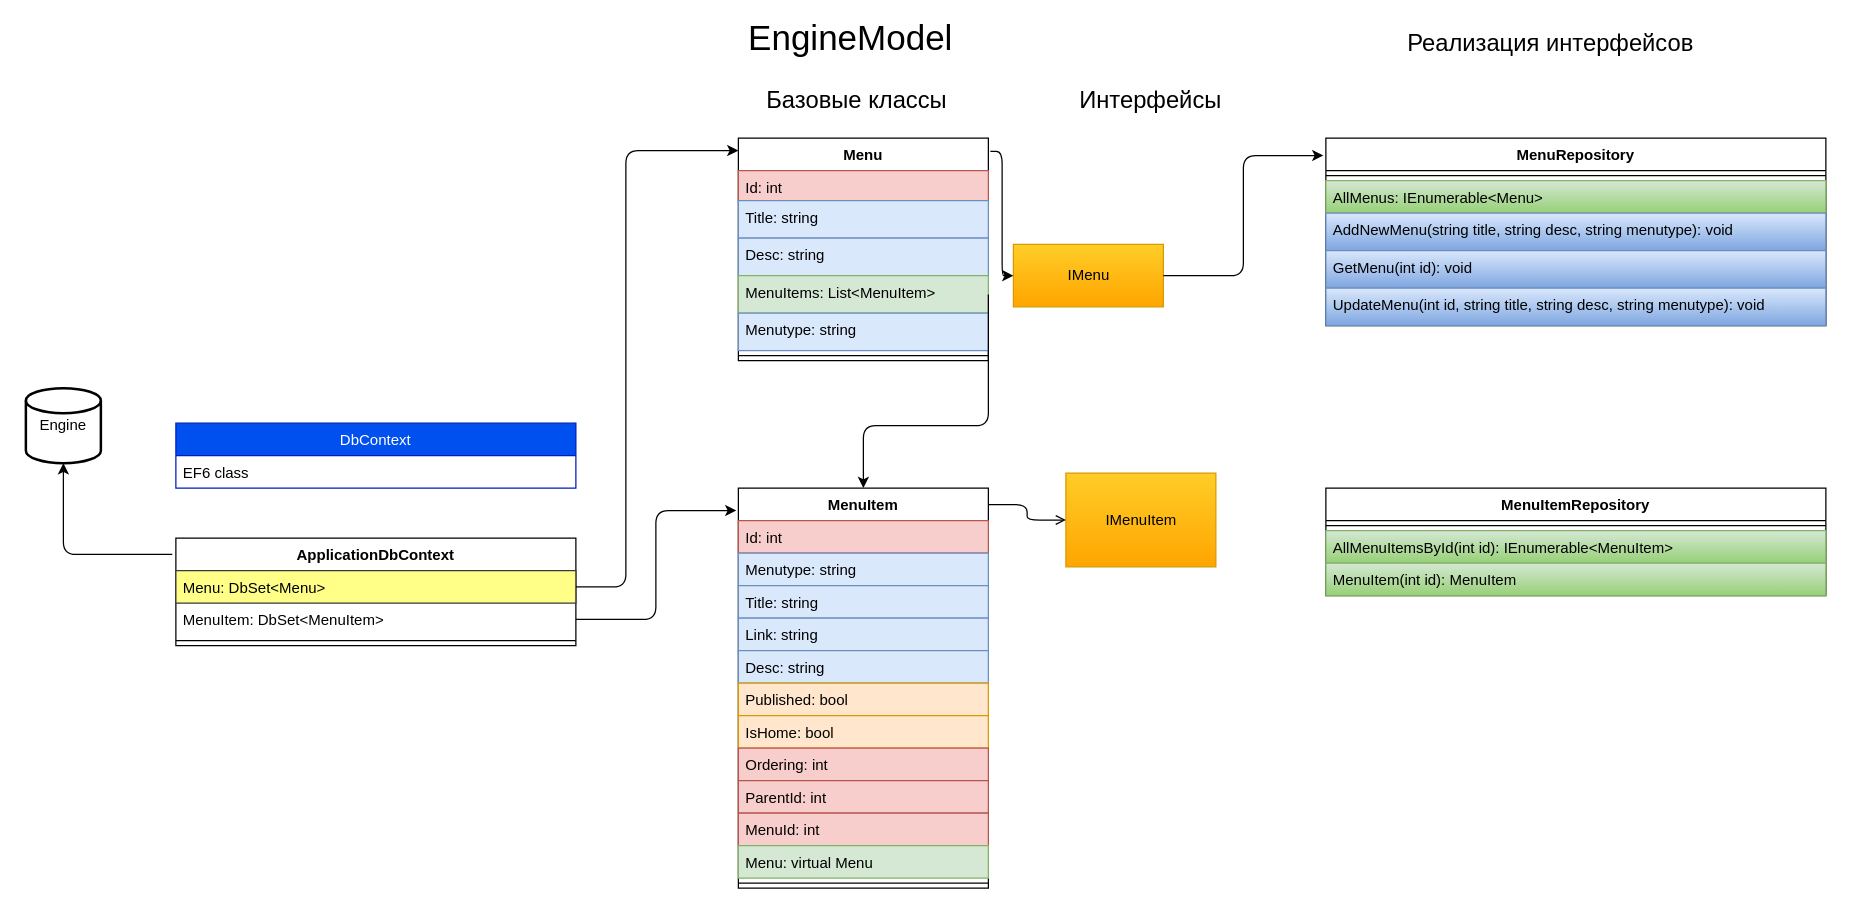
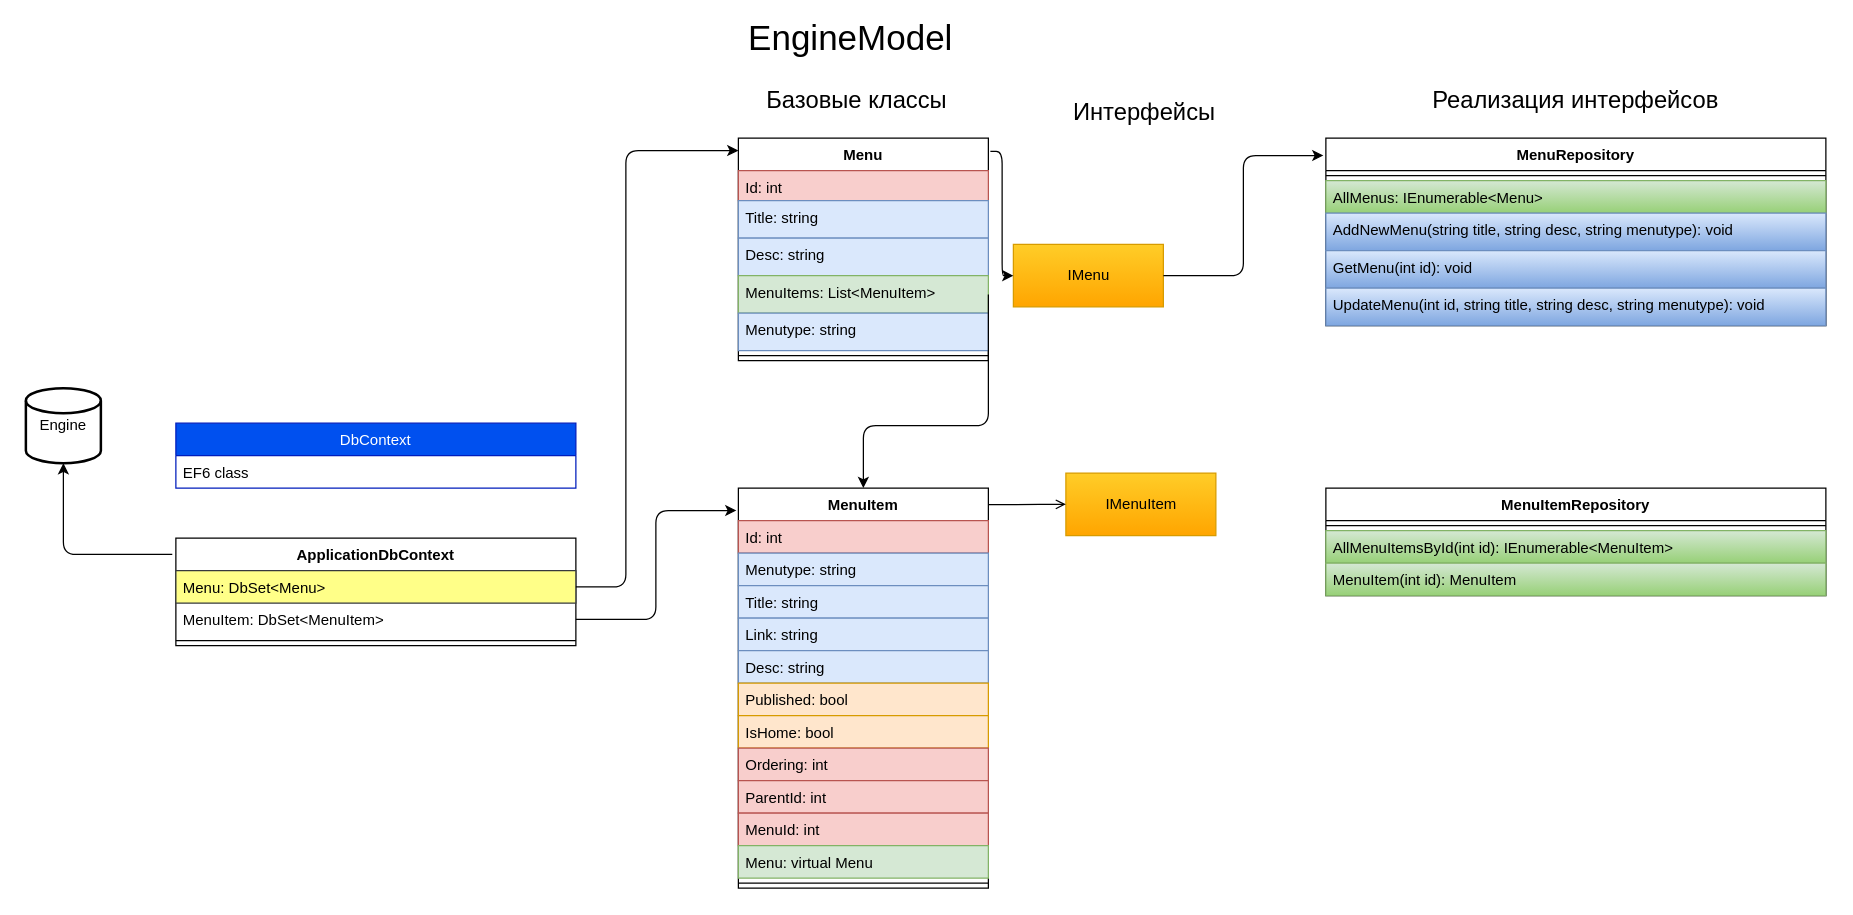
  <mxCell id="0" />
  <mxCell id="1" parent="0" />
  <mxCell id="2" value="Menu" style="swimlane;fontStyle=1;align=center;verticalAlign=top;childLayout=stackLayout;horizontal=1;startSize=26;horizontalStack=0;resizeParent=1;resizeParentMax=0;resizeLast=0;collapsible=1;marginBottom=0;" vertex="1" parent="1"><mxGeometry x="590" y="110" width="200" height="178" as="geometry" /></mxCell>
  <mxCell id="3" value="Id: int" style="text;strokeColor=#b85450;fillColor=#f8cecc;align=left;verticalAlign=top;spacingLeft=4;spacingRight=4;overflow=hidden;rotatable=0;points=[[0,0.5],[1,0.5]];portConstraint=eastwest;" vertex="1" parent="2"><mxGeometry y="26" width="200" height="24" as="geometry" /></mxCell>
  <mxCell id="4" value="Title: string" style="text;strokeColor=#6c8ebf;fillColor=#dae8fc;align=left;verticalAlign=top;spacingLeft=4;spacingRight=4;overflow=hidden;rotatable=0;points=[[0,0.5],[1,0.5]];portConstraint=eastwest;" vertex="1" parent="2"><mxGeometry y="50" width="200" height="30" as="geometry" /></mxCell>
  <mxCell id="5" value="Desc: string" style="text;strokeColor=#6c8ebf;fillColor=#dae8fc;align=left;verticalAlign=top;spacingLeft=4;spacingRight=4;overflow=hidden;rotatable=0;points=[[0,0.5],[1,0.5]];portConstraint=eastwest;" vertex="1" parent="2"><mxGeometry y="80" width="200" height="30" as="geometry" /></mxCell>
  <mxCell id="6" value="MenuItems: List&lt;MenuItem&gt;&#10;" style="text;strokeColor=#82b366;fillColor=#d5e8d4;align=left;verticalAlign=top;spacingLeft=4;spacingRight=4;overflow=hidden;rotatable=0;points=[[0,0.5],[1,0.5]];portConstraint=eastwest;" vertex="1" parent="2"><mxGeometry y="110" width="200" height="30" as="geometry" /></mxCell>
  <mxCell id="7" value="Menutype: string&#10;" style="text;strokeColor=#6c8ebf;fillColor=#dae8fc;align=left;verticalAlign=top;spacingLeft=4;spacingRight=4;overflow=hidden;rotatable=0;points=[[0,0.5],[1,0.5]];portConstraint=eastwest;" vertex="1" parent="2"><mxGeometry y="140" width="200" height="30" as="geometry" /></mxCell>
  <mxCell id="8" value="" style="line;strokeWidth=1;fillColor=none;align=left;verticalAlign=middle;spacingTop=-1;spacingLeft=3;spacingRight=3;rotatable=0;labelPosition=right;points=[];portConstraint=eastwest;" vertex="1" parent="2"><mxGeometry y="170" width="200" height="8" as="geometry" /></mxCell>
  <mxCell id="9" value="IMenu" style="html=1;gradientColor=#ffa500;fillColor=#ffcd28;strokeColor=#d79b00;" vertex="1" parent="1"><mxGeometry x="810" y="195" width="120" height="50" as="geometry" /></mxCell>
  <mxCell id="10" value="MenuRepository" style="swimlane;fontStyle=1;align=center;verticalAlign=top;childLayout=stackLayout;horizontal=1;startSize=26;horizontalStack=0;resizeParent=1;resizeParentMax=0;resizeLast=0;collapsible=1;marginBottom=0;" vertex="1" parent="1"><mxGeometry x="1060" y="110" width="400" height="150" as="geometry" /></mxCell>
  <mxCell id="11" value="" style="line;strokeWidth=1;fillColor=none;align=left;verticalAlign=middle;spacingTop=-1;spacingLeft=3;spacingRight=3;rotatable=0;labelPosition=right;points=[];portConstraint=eastwest;" vertex="1" parent="10"><mxGeometry y="26" width="400" height="8" as="geometry" /></mxCell>
  <mxCell id="12" value="AllMenus: IEnumerable&lt;Menu&gt;" style="text;strokeColor=#82b366;fillColor=#d5e8d4;align=left;verticalAlign=top;spacingLeft=4;spacingRight=4;overflow=hidden;rotatable=0;points=[[0,0.5],[1,0.5]];portConstraint=eastwest;gradientColor=#97d077;" vertex="1" parent="10"><mxGeometry y="34" width="400" height="26" as="geometry" /></mxCell>
  <mxCell id="13" value="AddNewMenu(string title, string desc, string menutype): void" style="text;strokeColor=#6c8ebf;fillColor=#dae8fc;align=left;verticalAlign=top;spacingLeft=4;spacingRight=4;overflow=hidden;rotatable=0;points=[[0,0.5],[1,0.5]];portConstraint=eastwest;gradientColor=#7ea6e0;" vertex="1" parent="10"><mxGeometry y="60" width="400" height="30" as="geometry" /></mxCell>
  <mxCell id="14" value="GetMenu(int id): void" style="text;strokeColor=#6c8ebf;fillColor=#dae8fc;align=left;verticalAlign=top;spacingLeft=4;spacingRight=4;overflow=hidden;rotatable=0;points=[[0,0.5],[1,0.5]];portConstraint=eastwest;gradientColor=#7ea6e0;" vertex="1" parent="10"><mxGeometry y="90" width="400" height="30" as="geometry" /></mxCell>
  <mxCell id="15" value="UpdateMenu(int id, string title, string desc, string menutype): void" style="text;strokeColor=#6c8ebf;fillColor=#dae8fc;align=left;verticalAlign=top;spacingLeft=4;spacingRight=4;overflow=hidden;rotatable=0;points=[[0,0.5],[1,0.5]];portConstraint=eastwest;gradientColor=#7ea6e0;" vertex="1" parent="10"><mxGeometry y="120" width="400" height="30" as="geometry" /></mxCell>
  <mxCell id="16" value="MenuItem" style="swimlane;fontStyle=1;align=center;verticalAlign=top;childLayout=stackLayout;horizontal=1;startSize=26;horizontalStack=0;resizeParent=1;resizeParentMax=0;resizeLast=0;collapsible=1;marginBottom=0;fontColor=#000000;" vertex="1" parent="1"><mxGeometry x="590" y="390" width="200" height="320" as="geometry" /></mxCell>
  <mxCell id="17" value="Id: int" style="text;strokeColor=#b85450;fillColor=#f8cecc;align=left;verticalAlign=top;spacingLeft=4;spacingRight=4;overflow=hidden;rotatable=0;points=[[0,0.5],[1,0.5]];portConstraint=eastwest;" vertex="1" parent="16"><mxGeometry y="26" width="200" height="26" as="geometry" /></mxCell>
  <mxCell id="18" value="Menutype: string" style="text;strokeColor=#6c8ebf;fillColor=#dae8fc;align=left;verticalAlign=top;spacingLeft=4;spacingRight=4;overflow=hidden;rotatable=0;points=[[0,0.5],[1,0.5]];portConstraint=eastwest;" vertex="1" parent="16"><mxGeometry y="52" width="200" height="26" as="geometry" /></mxCell>
  <mxCell id="19" value="Title: string" style="text;strokeColor=#6c8ebf;fillColor=#dae8fc;align=left;verticalAlign=top;spacingLeft=4;spacingRight=4;overflow=hidden;rotatable=0;points=[[0,0.5],[1,0.5]];portConstraint=eastwest;" vertex="1" parent="16"><mxGeometry y="78" width="200" height="26" as="geometry" /></mxCell>
  <mxCell id="20" value="Link: string" style="text;strokeColor=#6c8ebf;fillColor=#dae8fc;align=left;verticalAlign=top;spacingLeft=4;spacingRight=4;overflow=hidden;rotatable=0;points=[[0,0.5],[1,0.5]];portConstraint=eastwest;" vertex="1" parent="16"><mxGeometry y="104" width="200" height="26" as="geometry" /></mxCell>
  <mxCell id="21" value="Desc: string" style="text;strokeColor=#6c8ebf;fillColor=#dae8fc;align=left;verticalAlign=top;spacingLeft=4;spacingRight=4;overflow=hidden;rotatable=0;points=[[0,0.5],[1,0.5]];portConstraint=eastwest;" vertex="1" parent="16"><mxGeometry y="130" width="200" height="26" as="geometry" /></mxCell>
  <mxCell id="22" value="Published: bool" style="text;strokeColor=#d79b00;fillColor=#ffe6cc;align=left;verticalAlign=top;spacingLeft=4;spacingRight=4;overflow=hidden;rotatable=0;points=[[0,0.5],[1,0.5]];portConstraint=eastwest;" vertex="1" parent="16"><mxGeometry y="156" width="200" height="26" as="geometry" /></mxCell>
  <mxCell id="23" value="IsHome: bool" style="text;strokeColor=#d79b00;fillColor=#ffe6cc;align=left;verticalAlign=top;spacingLeft=4;spacingRight=4;overflow=hidden;rotatable=0;points=[[0,0.5],[1,0.5]];portConstraint=eastwest;" vertex="1" parent="16"><mxGeometry y="182" width="200" height="26" as="geometry" /></mxCell>
  <mxCell id="24" value="Ordering: int" style="text;strokeColor=#b85450;fillColor=#f8cecc;align=left;verticalAlign=top;spacingLeft=4;spacingRight=4;overflow=hidden;rotatable=0;points=[[0,0.5],[1,0.5]];portConstraint=eastwest;" vertex="1" parent="16"><mxGeometry y="208" width="200" height="26" as="geometry" /></mxCell>
  <mxCell id="25" value="ParentId: int" style="text;strokeColor=#b85450;fillColor=#f8cecc;align=left;verticalAlign=top;spacingLeft=4;spacingRight=4;overflow=hidden;rotatable=0;points=[[0,0.5],[1,0.5]];portConstraint=eastwest;" vertex="1" parent="16"><mxGeometry y="234" width="200" height="26" as="geometry" /></mxCell>
  <mxCell id="26" value="MenuId: int" style="text;strokeColor=#b85450;fillColor=#f8cecc;align=left;verticalAlign=top;spacingLeft=4;spacingRight=4;overflow=hidden;rotatable=0;points=[[0,0.5],[1,0.5]];portConstraint=eastwest;" vertex="1" parent="16"><mxGeometry y="260" width="200" height="26" as="geometry" /></mxCell>
  <mxCell id="27" value="Menu: virtual Menu" style="text;strokeColor=#82b366;fillColor=#d5e8d4;align=left;verticalAlign=top;spacingLeft=4;spacingRight=4;overflow=hidden;rotatable=0;points=[[0,0.5],[1,0.5]];portConstraint=eastwest;" vertex="1" parent="16"><mxGeometry y="286" width="200" height="26" as="geometry" /></mxCell>
  <mxCell id="28" value="" style="line;strokeWidth=1;fillColor=none;align=left;verticalAlign=middle;spacingTop=-1;spacingLeft=3;spacingRight=3;rotatable=0;labelPosition=right;points=[];portConstraint=eastwest;" vertex="1" parent="16"><mxGeometry y="312" width="200" height="8" as="geometry" /></mxCell>
- <mxCell id="29" value="IMenuItem" style="html=1;fillColor=#ffcd28;strokeColor=#d79b00;gradientColor=#ffa500;" vertex="1" parent="1"><mxGeometry x="852" y="378" width="120" height="75" as="geometry" /></mxCell>
+ <mxCell id="29" value="IMenuItem" style="html=1;fillColor=#ffcd28;strokeColor=#d79b00;gradientColor=#ffa500;" vertex="1" parent="1"><mxGeometry x="852" y="378" width="120" height="50" as="geometry" /></mxCell>
  <mxCell id="30" value="MenuItemRepository" style="swimlane;fontStyle=1;align=center;verticalAlign=top;childLayout=stackLayout;horizontal=1;startSize=26;horizontalStack=0;resizeParent=1;resizeParentMax=0;resizeLast=0;collapsible=1;marginBottom=0;fontColor=#000000;" vertex="1" parent="1"><mxGeometry x="1060" y="390" width="400" height="86" as="geometry" /></mxCell>
  <mxCell id="31" value="" style="line;strokeWidth=1;fillColor=none;align=left;verticalAlign=middle;spacingTop=-1;spacingLeft=3;spacingRight=3;rotatable=0;labelPosition=right;points=[];portConstraint=eastwest;" vertex="1" parent="30"><mxGeometry y="26" width="400" height="8" as="geometry" /></mxCell>
  <mxCell id="32" value="AllMenuItemsById(int id): IEnumerable&lt;MenuItem&gt;" style="text;strokeColor=#82b366;fillColor=#d5e8d4;align=left;verticalAlign=top;spacingLeft=4;spacingRight=4;overflow=hidden;rotatable=0;points=[[0,0.5],[1,0.5]];portConstraint=eastwest;gradientColor=#97d077;" vertex="1" parent="30"><mxGeometry y="34" width="400" height="26" as="geometry" /></mxCell>
  <mxCell id="33" value="MenuItem(int id): MenuItem" style="text;strokeColor=#82b366;fillColor=#d5e8d4;align=left;verticalAlign=top;spacingLeft=4;spacingRight=4;overflow=hidden;rotatable=0;points=[[0,0.5],[1,0.5]];portConstraint=eastwest;gradientColor=#97d077;" vertex="1" parent="30"><mxGeometry y="60" width="400" height="26" as="geometry" /></mxCell>
  <mxCell id="34" value="ApplicationDbContext" style="swimlane;fontStyle=1;align=center;verticalAlign=top;childLayout=stackLayout;horizontal=1;startSize=26;horizontalStack=0;resizeParent=1;resizeParentMax=0;resizeLast=0;collapsible=1;marginBottom=0;fontColor=#000000;" vertex="1" parent="1"><mxGeometry x="140" y="430" width="320" height="86" as="geometry" /></mxCell>
  <mxCell id="35" value="Menu: DbSet&lt;Menu&gt;" style="text;strokeColor=#36393d;fillColor=#ffff88;align=left;verticalAlign=top;spacingLeft=4;spacingRight=4;overflow=hidden;rotatable=0;points=[[0,0.5],[1,0.5]];portConstraint=eastwest;" vertex="1" parent="34"><mxGeometry y="26" width="320" height="26" as="geometry" /></mxCell>
  <mxCell id="36" value="MenuItem: DbSet&lt;MenuItem&gt;" style="text;align=left;verticalAlign=top;spacingLeft=4;spacingRight=4;overflow=hidden;rotatable=0;points=[[0,0.5],[1,0.5]];portConstraint=eastwest;" vertex="1" parent="34"><mxGeometry y="52" width="320" height="26" as="geometry" /></mxCell>
  <mxCell id="37" value="" style="line;strokeWidth=1;fillColor=none;align=left;verticalAlign=middle;spacingTop=-1;spacingLeft=3;spacingRight=3;rotatable=0;labelPosition=right;points=[];portConstraint=eastwest;" vertex="1" parent="34"><mxGeometry y="78" width="320" height="8" as="geometry" /></mxCell>
  <mxCell id="38" value="" style="edgeStyle=segmentEdgeStyle;endArrow=classic;html=1;fontColor=#000000;entryX=0;entryY=0.056;entryDx=0;entryDy=0;entryPerimeter=0;exitX=1;exitY=0.5;exitDx=0;exitDy=0;" edge="1" parent="1" source="35" target="2"><mxGeometry width="50" height="50" relative="1" as="geometry"><mxPoint x="500" y="148" as="sourcePoint" /><mxPoint x="610" y="98" as="targetPoint" /><Array as="points"><mxPoint x="500" y="469" /><mxPoint x="500" y="120" /></Array></mxGeometry></mxCell>
  <mxCell id="39" value="" style="edgeStyle=elbowEdgeStyle;elbow=horizontal;endArrow=classic;html=1;fontColor=#000000;entryX=-0.008;entryY=0.056;entryDx=0;entryDy=0;entryPerimeter=0;exitX=1;exitY=0.5;exitDx=0;exitDy=0;" edge="1" parent="1" source="36" target="16"><mxGeometry width="50" height="50" relative="1" as="geometry"><mxPoint x="400" y="340" as="sourcePoint" /><mxPoint x="450" y="290" as="targetPoint" /></mxGeometry></mxCell>
  <mxCell id="40" value="Engine" style="strokeWidth=2;html=1;shape=mxgraph.flowchart.database;whiteSpace=wrap;fontColor=#000000;" vertex="1" parent="1"><mxGeometry x="20" y="310" width="60" height="60" as="geometry" /></mxCell>
  <mxCell id="41" value="DbContext" style="swimlane;fontStyle=0;childLayout=stackLayout;horizontal=1;startSize=26;fillColor=#0050ef;horizontalStack=0;resizeParent=1;resizeParentMax=0;resizeLast=0;collapsible=1;marginBottom=0;fontColor=#ffffff;strokeColor=#001DBC;" vertex="1" parent="1"><mxGeometry x="140" y="338" width="320" height="52" as="geometry" /></mxCell>
  <mxCell id="42" value="EF6 class" style="text;strokeColor=none;fillColor=none;align=left;verticalAlign=top;spacingLeft=4;spacingRight=4;overflow=hidden;rotatable=0;points=[[0,0.5],[1,0.5]];portConstraint=eastwest;" vertex="1" parent="41"><mxGeometry y="26" width="320" height="26" as="geometry" /></mxCell>
  <mxCell id="43" value="" style="edgeStyle=segmentEdgeStyle;endArrow=classic;html=1;fontColor=#000000;exitX=-0.009;exitY=0.151;exitDx=0;exitDy=0;exitPerimeter=0;entryX=0.5;entryY=1;entryDx=0;entryDy=0;entryPerimeter=0;" edge="1" parent="1" source="34" target="40"><mxGeometry width="50" height="50" relative="1" as="geometry"><mxPoint x="10" y="530" as="sourcePoint" /><mxPoint x="60" y="480" as="targetPoint" /></mxGeometry></mxCell>
  <mxCell id="44" value="" style="edgeStyle=elbowEdgeStyle;elbow=horizontal;endArrow=open;html=1;fontColor=#000000;entryX=0;entryY=0.5;entryDx=0;entryDy=0;exitX=1;exitY=0.041;exitDx=0;exitDy=0;exitPerimeter=0;" edge="1" parent="1" source="16" target="29"><mxGeometry width="50" height="50" relative="1" as="geometry"><mxPoint x="790" y="540" as="sourcePoint" /><mxPoint x="840" y="490" as="targetPoint" /></mxGeometry></mxCell>
  <mxCell id="45" value="" style="edgeStyle=elbowEdgeStyle;elbow=horizontal;endArrow=classic;html=1;fontColor=#000000;entryX=0;entryY=0.5;entryDx=0;entryDy=0;exitX=1.008;exitY=0.059;exitDx=0;exitDy=0;exitPerimeter=0;" edge="1" parent="1" source="2" target="9"><mxGeometry width="50" height="50" relative="1" as="geometry"><mxPoint x="890" y="220" as="sourcePoint" /><mxPoint x="900" y="288" as="targetPoint" /></mxGeometry></mxCell>
  <mxCell id="46" value="" style="edgeStyle=elbowEdgeStyle;elbow=horizontal;endArrow=classic;html=1;fontColor=#000000;entryX=-0.005;entryY=0.093;entryDx=0;entryDy=0;entryPerimeter=0;exitX=1;exitY=0.5;exitDx=0;exitDy=0;" edge="1" parent="1" source="9" target="10"><mxGeometry width="50" height="50" relative="1" as="geometry"><mxPoint x="950" y="242.01" as="sourcePoint" /><mxPoint x="1031.2" y="229.996" as="targetPoint" /></mxGeometry></mxCell>
  <mxCell id="47" value="" style="edgeStyle=elbowEdgeStyle;elbow=vertical;endArrow=classic;html=1;fontColor=#000000;exitX=1;exitY=0.5;exitDx=0;exitDy=0;entryX=0.5;entryY=0;entryDx=0;entryDy=0;" edge="1" parent="1" source="6" target="16"><mxGeometry width="50" height="50" relative="1" as="geometry"><mxPoint x="820" y="280" as="sourcePoint" /><mxPoint x="690" y="340" as="targetPoint" /><Array as="points"><mxPoint x="700" y="340" /><mxPoint x="870" y="270" /><mxPoint x="830" y="310" /><mxPoint x="740" y="360" /></Array></mxGeometry></mxCell>
  <mxCell id="48" value="EngineModel" style="text;html=1;strokeColor=none;fillColor=none;align=center;verticalAlign=middle;whiteSpace=wrap;rounded=0;fontColor=#000000;fontSize=28;" vertex="1" parent="1"><mxGeometry x="570" y="20" width="220" height="20" as="geometry" /></mxCell>
  <mxCell id="49" value="Базовые классы" style="text;html=1;strokeColor=none;fillColor=none;align=center;verticalAlign=middle;whiteSpace=wrap;rounded=0;fontSize=19;fontColor=#000000;" vertex="1" parent="1"><mxGeometry x="580" y="70" width="210" height="20" as="geometry" /></mxCell>
- <mxCell id="50" value="Интерфейсы" style="text;html=1;strokeColor=none;fillColor=none;align=center;verticalAlign=middle;whiteSpace=wrap;rounded=0;fontSize=19;fontColor=#000000;" vertex="1" parent="1"><mxGeometry x="815" y="70" width="210" height="20" as="geometry" /></mxCell>
- <mxCell id="51" value="Реализация интерфейсов" style="text;html=1;strokeColor=none;fillColor=none;align=center;verticalAlign=middle;whiteSpace=wrap;rounded=0;fontSize=19;fontColor=#000000;" vertex="1" parent="1"><mxGeometry x="1040" y="25" width="400" height="20" as="geometry" /></mxCell>
+ <mxCell id="50" value="Интерфейсы" style="text;html=1;strokeColor=none;fillColor=none;align=center;verticalAlign=middle;whiteSpace=wrap;rounded=0;fontSize=19;fontColor=#000000;" vertex="1" parent="1"><mxGeometry x="810" y="80" width="210" height="20" as="geometry" /></mxCell>
+ <mxCell id="51" value="Реализация интерфейсов" style="text;html=1;strokeColor=none;fillColor=none;align=center;verticalAlign=middle;whiteSpace=wrap;rounded=0;fontSize=19;fontColor=#000000;" vertex="1" parent="1"><mxGeometry x="1060" y="70" width="400" height="20" as="geometry" /></mxCell>
